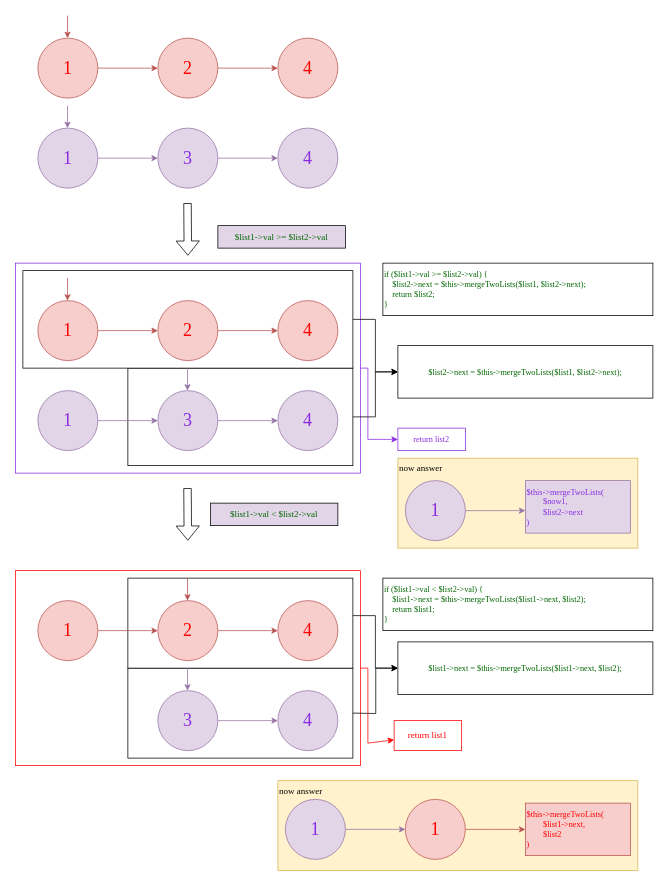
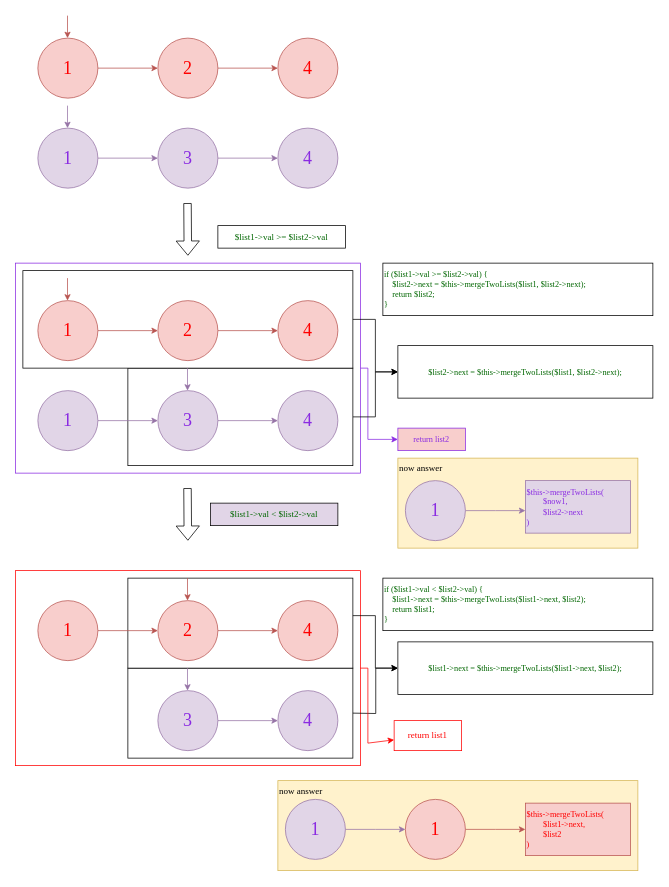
  <mxCell id="0" />
  <mxCell id="1" parent="0" />
  <mxCell id="2" value="" style="rounded=0;whiteSpace=wrap;html=1;fontFamily=Verdana;fontSize=11;fontColor=#006600;strokeColor=#FF0000;" vertex="1" parent="1"><mxGeometry x="20" y="760" width="460" height="260" as="geometry" /></mxCell>
  <mxCell id="3" value="now answer" style="rounded=0;whiteSpace=wrap;html=1;fontFamily=Verdana;fontSize=12;strokeColor=#d6b656;fillColor=#fff2cc;align=left;verticalAlign=top;" vertex="1" parent="1"><mxGeometry x="530" y="610" width="320" height="120" as="geometry" /></mxCell>
  <mxCell id="4" value="" style="rounded=0;whiteSpace=wrap;html=1;fontFamily=Verdana;fontSize=11;fontColor=#006600;" vertex="1" parent="1"><mxGeometry x="170" y="890" width="300" height="120" as="geometry" /></mxCell>
  <mxCell id="5" value="" style="rounded=0;whiteSpace=wrap;html=1;fontFamily=Verdana;fontSize=11;fontColor=#006600;" vertex="1" parent="1"><mxGeometry x="170" y="770" width="300" height="120" as="geometry" /></mxCell>
  <mxCell id="6" value="" style="edgeStyle=orthogonalEdgeStyle;rounded=0;orthogonalLoop=1;jettySize=auto;html=1;fontFamily=Verdana;fontSize=11;fontColor=#006600;strokeColor=#8A2BE2;exitX=1;exitY=0.5;exitDx=0;exitDy=0;entryX=0;entryY=0.5;entryDx=0;entryDy=0;" edge="1" parent="1" source="7" target="40"><mxGeometry relative="1" as="geometry"><Array as="points"><mxPoint x="490" y="490" /><mxPoint x="490" y="585" /></Array></mxGeometry></mxCell>
  <mxCell id="7" value="" style="rounded=0;whiteSpace=wrap;html=1;fontFamily=Verdana;fontSize=11;fontColor=#006600;strokeColor=#8A2BE2;" vertex="1" parent="1"><mxGeometry x="20" y="350" width="460" height="280" as="geometry" /></mxCell>
  <mxCell id="8" value="" style="edgeStyle=orthogonalEdgeStyle;rounded=0;orthogonalLoop=1;jettySize=auto;html=1;fontFamily=Verdana;fontSize=11;fontColor=#006600;" edge="1" parent="1" source="9" target="39"><mxGeometry relative="1" as="geometry" /></mxCell>
  <mxCell id="9" value="" style="rounded=0;whiteSpace=wrap;html=1;fontFamily=Verdana;fontSize=11;fontColor=#006600;" vertex="1" parent="1"><mxGeometry x="170" y="490" width="300" height="130" as="geometry" /></mxCell>
  <mxCell id="10" value="" style="rounded=0;whiteSpace=wrap;html=1;fontFamily=Verdana;fontSize=11;fontColor=#006600;" vertex="1" parent="1"><mxGeometry x="30" y="360" width="440" height="130" as="geometry" /></mxCell>
  <mxCell id="11" value="" style="edgeStyle=orthogonalEdgeStyle;rounded=0;orthogonalLoop=1;jettySize=auto;html=1;fillColor=#f8cecc;strokeColor=#b85450;fontColor=#FF0000;fontFamily=Verdana;fontSize=24;" edge="1" parent="1" source="12" target="14"><mxGeometry relative="1" as="geometry" /></mxCell>
  <mxCell id="12" value="1" style="ellipse;whiteSpace=wrap;html=1;aspect=fixed;fillColor=#f8cecc;strokeColor=#b85450;fontColor=#FF0000;fontFamily=Verdana;fontSize=24;" vertex="1" parent="1"><mxGeometry x="50" y="50" width="80" height="80" as="geometry" /></mxCell>
  <mxCell id="13" value="" style="edgeStyle=orthogonalEdgeStyle;rounded=0;orthogonalLoop=1;jettySize=auto;html=1;fillColor=#f8cecc;strokeColor=#b85450;fontColor=#FF0000;fontFamily=Verdana;fontSize=24;" edge="1" parent="1" source="14" target="15"><mxGeometry relative="1" as="geometry" /></mxCell>
  <mxCell id="14" value="2" style="ellipse;whiteSpace=wrap;html=1;aspect=fixed;fillColor=#f8cecc;strokeColor=#b85450;fontColor=#FF0000;fontFamily=Verdana;fontSize=24;" vertex="1" parent="1"><mxGeometry x="210" y="50" width="80" height="80" as="geometry" /></mxCell>
  <mxCell id="15" value="4" style="ellipse;whiteSpace=wrap;html=1;aspect=fixed;fillColor=#f8cecc;strokeColor=#b85450;fontColor=#FF0000;fontFamily=Verdana;fontSize=24;" vertex="1" parent="1"><mxGeometry x="370" y="50" width="80" height="80" as="geometry" /></mxCell>
  <mxCell id="16" value="" style="edgeStyle=orthogonalEdgeStyle;rounded=0;orthogonalLoop=1;jettySize=auto;html=1;fillColor=#e1d5e7;strokeColor=#9673a6;fontFamily=Verdana;fontSize=24;fontColor=#8A2BE2;" edge="1" parent="1" source="17" target="19"><mxGeometry relative="1" as="geometry" /></mxCell>
  <mxCell id="17" value="1" style="ellipse;whiteSpace=wrap;html=1;aspect=fixed;fillColor=#e1d5e7;strokeColor=#9673a6;fontFamily=Verdana;fontSize=24;fontColor=#8A2BE2;" vertex="1" parent="1"><mxGeometry x="50" y="170" width="80" height="80" as="geometry" /></mxCell>
  <mxCell id="18" value="" style="edgeStyle=orthogonalEdgeStyle;rounded=0;orthogonalLoop=1;jettySize=auto;html=1;fillColor=#e1d5e7;strokeColor=#9673a6;fontFamily=Verdana;fontSize=24;fontColor=#8A2BE2;" edge="1" parent="1" source="19" target="20"><mxGeometry relative="1" as="geometry" /></mxCell>
  <mxCell id="19" value="3" style="ellipse;whiteSpace=wrap;html=1;aspect=fixed;fillColor=#e1d5e7;strokeColor=#9673a6;fontFamily=Verdana;fontSize=24;fontColor=#8A2BE2;" vertex="1" parent="1"><mxGeometry x="210" y="170" width="80" height="80" as="geometry" /></mxCell>
  <mxCell id="20" value="4" style="ellipse;whiteSpace=wrap;html=1;aspect=fixed;fillColor=#e1d5e7;strokeColor=#9673a6;fontFamily=Verdana;fontSize=24;fontColor=#8A2BE2;" vertex="1" parent="1"><mxGeometry x="370" y="170" width="80" height="80" as="geometry" /></mxCell>
  <mxCell id="21" value="&lt;div style=&quot;font-size: 11px;&quot;&gt;if ($list1-&amp;gt;val &amp;gt;= $list2-&amp;gt;val) {&lt;/div&gt;&lt;div style=&quot;font-size: 11px;&quot;&gt;&amp;nbsp; &amp;nbsp; $list2-&amp;gt;next = $this-&amp;gt;mergeTwoLists($list1, $list2-&amp;gt;next&lt;span style=&quot;background-color: initial;&quot;&gt;);&lt;/span&gt;&lt;/div&gt;&lt;div style=&quot;font-size: 11px;&quot;&gt;&amp;nbsp; &amp;nbsp; return $list2;&lt;/div&gt;&lt;div style=&quot;font-size: 11px;&quot;&gt;}&lt;/div&gt;" style="rounded=0;whiteSpace=wrap;html=1;fontFamily=Verdana;fontSize=11;fontColor=#006600;align=left;" vertex="1" parent="1"><mxGeometry x="510" y="350" width="360" height="70" as="geometry" /></mxCell>
  <mxCell id="22" value="" style="shape=flexArrow;endArrow=classic;html=1;rounded=0;fontFamily=Verdana;fontSize=10;fontColor=#8A2BE2;" edge="1" parent="1"><mxGeometry width="50" height="50" relative="1" as="geometry"><mxPoint x="249.52" y="270" as="sourcePoint" /><mxPoint x="250" y="340" as="targetPoint" /></mxGeometry></mxCell>
- <mxCell id="23" value="&lt;font color=&quot;#006600&quot; style=&quot;font-size: 12px;&quot;&gt;$list1-&amp;gt;val &amp;gt;= $list2-&amp;gt;val&lt;/font&gt;" style="rounded=0;whiteSpace=wrap;html=1;fontFamily=Verdana;fontSize=12;fontColor=#8A2BE2;fillColor=#e1d5e7;" vertex="1" parent="1"><mxGeometry x="290" y="300" width="170" height="30" as="geometry" /></mxCell>
+ <mxCell id="23" value="&lt;font color=&quot;#006600&quot; style=&quot;font-size: 12px;&quot;&gt;$list1-&amp;gt;val &amp;gt;= $list2-&amp;gt;val&lt;/font&gt;" style="rounded=0;whiteSpace=wrap;html=1;fontFamily=Verdana;fontSize=12;fontColor=#8A2BE2;" vertex="1" parent="1"><mxGeometry x="290" y="300" width="170" height="30" as="geometry" /></mxCell>
  <mxCell id="24" value="" style="endArrow=classic;html=1;rounded=0;fontFamily=Verdana;fontSize=12;fontColor=#006600;fillColor=#f8cecc;strokeColor=#b85450;" edge="1" parent="1"><mxGeometry width="50" height="50" relative="1" as="geometry"><mxPoint x="89.52" y="20" as="sourcePoint" /><mxPoint x="89.52" y="50" as="targetPoint" /></mxGeometry></mxCell>
  <mxCell id="25" value="" style="endArrow=classic;html=1;rounded=0;fontFamily=Verdana;fontSize=12;fontColor=#006600;fillColor=#e1d5e7;strokeColor=#9673a6;" edge="1" parent="1"><mxGeometry width="50" height="50" relative="1" as="geometry"><mxPoint x="89.52" y="140" as="sourcePoint" /><mxPoint x="89.52" y="170" as="targetPoint" /></mxGeometry></mxCell>
  <mxCell id="26" value="" style="edgeStyle=orthogonalEdgeStyle;rounded=0;orthogonalLoop=1;jettySize=auto;html=1;fillColor=#f8cecc;strokeColor=#b85450;fontColor=#FF0000;fontFamily=Verdana;fontSize=24;" edge="1" parent="1" source="27" target="29"><mxGeometry relative="1" as="geometry" /></mxCell>
  <mxCell id="27" value="1" style="ellipse;whiteSpace=wrap;html=1;aspect=fixed;fillColor=#f8cecc;strokeColor=#b85450;fontColor=#FF0000;fontFamily=Verdana;fontSize=24;" vertex="1" parent="1"><mxGeometry x="50" y="400" width="80" height="80" as="geometry" /></mxCell>
  <mxCell id="28" value="" style="edgeStyle=orthogonalEdgeStyle;rounded=0;orthogonalLoop=1;jettySize=auto;html=1;fillColor=#f8cecc;strokeColor=#b85450;fontColor=#FF0000;fontFamily=Verdana;fontSize=24;" edge="1" parent="1" source="29" target="30"><mxGeometry relative="1" as="geometry" /></mxCell>
  <mxCell id="29" value="2" style="ellipse;whiteSpace=wrap;html=1;aspect=fixed;fillColor=#f8cecc;strokeColor=#b85450;fontColor=#FF0000;fontFamily=Verdana;fontSize=24;" vertex="1" parent="1"><mxGeometry x="210" y="400" width="80" height="80" as="geometry" /></mxCell>
  <mxCell id="30" value="4" style="ellipse;whiteSpace=wrap;html=1;aspect=fixed;fillColor=#f8cecc;strokeColor=#b85450;fontColor=#FF0000;fontFamily=Verdana;fontSize=24;" vertex="1" parent="1"><mxGeometry x="370" y="400" width="80" height="80" as="geometry" /></mxCell>
  <mxCell id="31" value="" style="edgeStyle=orthogonalEdgeStyle;rounded=0;orthogonalLoop=1;jettySize=auto;html=1;fillColor=#e1d5e7;strokeColor=#9673a6;fontFamily=Verdana;fontSize=24;fontColor=#8A2BE2;" edge="1" parent="1" source="32" target="34"><mxGeometry relative="1" as="geometry" /></mxCell>
  <mxCell id="32" value="1" style="ellipse;whiteSpace=wrap;html=1;aspect=fixed;fillColor=#e1d5e7;strokeColor=#9673a6;fontFamily=Verdana;fontSize=24;fontColor=#8A2BE2;" vertex="1" parent="1"><mxGeometry x="50" y="520" width="80" height="80" as="geometry" /></mxCell>
  <mxCell id="33" value="" style="edgeStyle=orthogonalEdgeStyle;rounded=0;orthogonalLoop=1;jettySize=auto;html=1;fillColor=#e1d5e7;strokeColor=#9673a6;fontFamily=Verdana;fontSize=24;fontColor=#8A2BE2;" edge="1" parent="1" source="34" target="35"><mxGeometry relative="1" as="geometry" /></mxCell>
  <mxCell id="34" value="3" style="ellipse;whiteSpace=wrap;html=1;aspect=fixed;fillColor=#e1d5e7;strokeColor=#9673a6;fontFamily=Verdana;fontSize=24;fontColor=#8A2BE2;" vertex="1" parent="1"><mxGeometry x="210" y="520" width="80" height="80" as="geometry" /></mxCell>
  <mxCell id="35" value="4" style="ellipse;whiteSpace=wrap;html=1;aspect=fixed;fillColor=#e1d5e7;strokeColor=#9673a6;fontFamily=Verdana;fontSize=24;fontColor=#8A2BE2;" vertex="1" parent="1"><mxGeometry x="370" y="520" width="80" height="80" as="geometry" /></mxCell>
  <mxCell id="36" value="" style="endArrow=classic;html=1;rounded=0;fontFamily=Verdana;fontSize=12;fontColor=#006600;fillColor=#f8cecc;strokeColor=#b85450;" edge="1" parent="1"><mxGeometry width="50" height="50" relative="1" as="geometry"><mxPoint x="89.52" y="370" as="sourcePoint" /><mxPoint x="89.52" y="400" as="targetPoint" /></mxGeometry></mxCell>
  <mxCell id="37" value="" style="endArrow=classic;html=1;rounded=0;fontFamily=Verdana;fontSize=12;fontColor=#006600;fillColor=#e1d5e7;strokeColor=#9673a6;" edge="1" parent="1"><mxGeometry width="50" height="50" relative="1" as="geometry"><mxPoint x="249.52" y="490" as="sourcePoint" /><mxPoint x="249.52" y="520" as="targetPoint" /></mxGeometry></mxCell>
  <mxCell id="38" value="" style="endArrow=classic;html=1;rounded=0;fontFamily=Verdana;fontSize=11;fontColor=#006600;exitX=1;exitY=0.5;exitDx=0;exitDy=0;entryX=0;entryY=0.5;entryDx=0;entryDy=0;" edge="1" parent="1" source="10" target="39"><mxGeometry width="50" height="50" relative="1" as="geometry"><mxPoint x="320" y="490" as="sourcePoint" /><mxPoint x="530" y="480" as="targetPoint" /><Array as="points"><mxPoint x="500" y="425" /><mxPoint x="500" y="495" /></Array></mxGeometry></mxCell>
  <mxCell id="39" value="$list2-&amp;gt;next = $this-&amp;gt;mergeTwoLists($list1, $list2-&amp;gt;next);" style="rounded=0;whiteSpace=wrap;html=1;fontFamily=Verdana;fontSize=11;fontColor=#006600;" vertex="1" parent="1"><mxGeometry x="530" y="460" width="340" height="70" as="geometry" /></mxCell>
- <mxCell id="40" value="return list2" style="rounded=0;whiteSpace=wrap;html=1;fontFamily=Verdana;fontSize=11;fontColor=#8A2BE2;strokeColor=#8A2BE2;" vertex="1" parent="1"><mxGeometry x="530" y="570" width="90" height="30" as="geometry" /></mxCell>
+ <mxCell id="40" value="return list2" style="rounded=0;whiteSpace=wrap;html=1;fontFamily=Verdana;fontSize=11;fontColor=#8A2BE2;strokeColor=#8A2BE2;fillColor=#f8cecc;" vertex="1" parent="1"><mxGeometry x="530" y="570" width="90" height="30" as="geometry" /></mxCell>
  <mxCell id="41" value="" style="edgeStyle=orthogonalEdgeStyle;rounded=0;orthogonalLoop=1;jettySize=auto;html=1;fillColor=#f8cecc;strokeColor=#b85450;fontColor=#FF0000;fontFamily=Verdana;fontSize=24;" edge="1" parent="1" source="42" target="44"><mxGeometry relative="1" as="geometry" /></mxCell>
  <mxCell id="42" value="1" style="ellipse;whiteSpace=wrap;html=1;aspect=fixed;fillColor=#f8cecc;strokeColor=#b85450;fontColor=#FF0000;fontFamily=Verdana;fontSize=24;" vertex="1" parent="1"><mxGeometry x="50" y="800" width="80" height="80" as="geometry" /></mxCell>
  <mxCell id="43" value="" style="edgeStyle=orthogonalEdgeStyle;rounded=0;orthogonalLoop=1;jettySize=auto;html=1;fillColor=#f8cecc;strokeColor=#b85450;fontColor=#FF0000;fontFamily=Verdana;fontSize=24;" edge="1" parent="1" source="44" target="45"><mxGeometry relative="1" as="geometry" /></mxCell>
  <mxCell id="44" value="2" style="ellipse;whiteSpace=wrap;html=1;aspect=fixed;fillColor=#f8cecc;strokeColor=#b85450;fontColor=#FF0000;fontFamily=Verdana;fontSize=24;" vertex="1" parent="1"><mxGeometry x="210" y="800" width="80" height="80" as="geometry" /></mxCell>
  <mxCell id="45" value="4" style="ellipse;whiteSpace=wrap;html=1;aspect=fixed;fillColor=#f8cecc;strokeColor=#b85450;fontColor=#FF0000;fontFamily=Verdana;fontSize=24;" vertex="1" parent="1"><mxGeometry x="370" y="800" width="80" height="80" as="geometry" /></mxCell>
  <mxCell id="46" value="" style="edgeStyle=orthogonalEdgeStyle;rounded=0;orthogonalLoop=1;jettySize=auto;html=1;fillColor=#e1d5e7;strokeColor=#9673a6;fontFamily=Verdana;fontSize=24;fontColor=#8A2BE2;" edge="1" parent="1" source="47" target="48"><mxGeometry relative="1" as="geometry" /></mxCell>
  <mxCell id="47" value="3" style="ellipse;whiteSpace=wrap;html=1;aspect=fixed;fillColor=#e1d5e7;strokeColor=#9673a6;fontFamily=Verdana;fontSize=24;fontColor=#8A2BE2;" vertex="1" parent="1"><mxGeometry x="210" y="920" width="80" height="80" as="geometry" /></mxCell>
  <mxCell id="48" value="4" style="ellipse;whiteSpace=wrap;html=1;aspect=fixed;fillColor=#e1d5e7;strokeColor=#9673a6;fontFamily=Verdana;fontSize=24;fontColor=#8A2BE2;" vertex="1" parent="1"><mxGeometry x="370" y="920" width="80" height="80" as="geometry" /></mxCell>
  <mxCell id="49" value="" style="endArrow=classic;html=1;rounded=0;fontFamily=Verdana;fontSize=12;fontColor=#006600;fillColor=#f8cecc;strokeColor=#b85450;" edge="1" parent="1"><mxGeometry width="50" height="50" relative="1" as="geometry"><mxPoint x="249.52" y="770" as="sourcePoint" /><mxPoint x="249.52" y="800" as="targetPoint" /></mxGeometry></mxCell>
  <mxCell id="50" value="" style="endArrow=classic;html=1;rounded=0;fontFamily=Verdana;fontSize=12;fontColor=#006600;fillColor=#e1d5e7;strokeColor=#9673a6;" edge="1" parent="1"><mxGeometry width="50" height="50" relative="1" as="geometry"><mxPoint x="249.52" y="890" as="sourcePoint" /><mxPoint x="249.52" y="920" as="targetPoint" /></mxGeometry></mxCell>
  <mxCell id="51" value="" style="edgeStyle=orthogonalEdgeStyle;rounded=0;orthogonalLoop=1;jettySize=auto;html=1;fillColor=#e1d5e7;strokeColor=#9673a6;fontFamily=Verdana;fontSize=24;fontColor=#8A2BE2;" edge="1" parent="1" source="52"><mxGeometry relative="1" as="geometry"><mxPoint x="700" y="680" as="targetPoint" /></mxGeometry></mxCell>
  <mxCell id="52" value="1" style="ellipse;whiteSpace=wrap;html=1;aspect=fixed;fillColor=#e1d5e7;strokeColor=#9673a6;fontFamily=Verdana;fontSize=24;fontColor=#8A2BE2;" vertex="1" parent="1"><mxGeometry x="540" y="640" width="80" height="80" as="geometry" /></mxCell>
  <mxCell id="53" value="$this-&amp;gt;mergeTwoLists(&lt;br&gt;&lt;span style=&quot;white-space: pre;&quot;&gt;&#09;&lt;/span&gt;$now1,&lt;br&gt;&lt;span style=&quot;white-space: pre;&quot;&gt;&#09;&lt;/span&gt;$list2-&amp;gt;next&lt;br&gt;)" style="rounded=0;whiteSpace=wrap;html=1;fontFamily=Verdana;fontSize=11;strokeColor=#9673a6;align=left;fillColor=#e1d5e7;fontColor=#8A2BE2;" vertex="1" parent="1"><mxGeometry x="700" y="640" width="140" height="70" as="geometry" /></mxCell>
  <mxCell id="54" value="" style="shape=flexArrow;endArrow=classic;html=1;rounded=0;fontFamily=Verdana;fontSize=10;fontColor=#8A2BE2;" edge="1" parent="1"><mxGeometry width="50" height="50" relative="1" as="geometry"><mxPoint x="249.52" y="650" as="sourcePoint" /><mxPoint x="250" y="720" as="targetPoint" /></mxGeometry></mxCell>
  <mxCell id="55" value="&lt;font color=&quot;#006600&quot; style=&quot;font-size: 12px;&quot;&gt;$list1-&amp;gt;val &amp;lt; $list2-&amp;gt;val&lt;/font&gt;" style="rounded=0;whiteSpace=wrap;html=1;fontFamily=Verdana;fontSize=12;fontColor=#8A2BE2;fillColor=#e1d5e7;" vertex="1" parent="1"><mxGeometry x="280" y="670" width="170" height="30" as="geometry" /></mxCell>
  <mxCell id="56" value="&lt;div style=&quot;font-size: 11px;&quot;&gt;if ($list1-&amp;gt;val &amp;lt; $list2-&amp;gt;val) {&lt;/div&gt;&lt;div style=&quot;font-size: 11px;&quot;&gt;&amp;nbsp; &amp;nbsp; $list1-&amp;gt;next = $this-&amp;gt;mergeTwoLists($list1-&amp;gt;next, $list2&lt;span style=&quot;background-color: initial;&quot;&gt;);&lt;/span&gt;&lt;/div&gt;&lt;div style=&quot;font-size: 11px;&quot;&gt;&amp;nbsp; &amp;nbsp; return $list1;&lt;/div&gt;&lt;div style=&quot;font-size: 11px;&quot;&gt;}&lt;/div&gt;" style="rounded=0;whiteSpace=wrap;html=1;fontFamily=Verdana;fontSize=11;fontColor=#006600;align=left;" vertex="1" parent="1"><mxGeometry x="510" y="770" width="360" height="70" as="geometry" /></mxCell>
  <mxCell id="57" value="" style="edgeStyle=orthogonalEdgeStyle;rounded=0;orthogonalLoop=1;jettySize=auto;html=1;fontFamily=Verdana;fontSize=11;fontColor=#006600;entryX=0;entryY=0.5;entryDx=0;entryDy=0;" edge="1" parent="1" target="59"><mxGeometry relative="1" as="geometry"><mxPoint x="470" y="950" as="sourcePoint" /></mxGeometry></mxCell>
  <mxCell id="58" value="" style="endArrow=classic;html=1;rounded=0;fontFamily=Verdana;fontSize=11;fontColor=#006600;exitX=1;exitY=0.5;exitDx=0;exitDy=0;entryX=0;entryY=0.5;entryDx=0;entryDy=0;" edge="1" parent="1" target="59"><mxGeometry width="50" height="50" relative="1" as="geometry"><mxPoint x="470" y="820" as="sourcePoint" /><mxPoint x="530" y="875" as="targetPoint" /><Array as="points"><mxPoint x="500" y="820" /><mxPoint x="500" y="890" /></Array></mxGeometry></mxCell>
  <mxCell id="59" value="&lt;span style=&quot;text-align: left;&quot;&gt;$list1-&amp;gt;next = $this-&amp;gt;mergeTwoLists($list1-&amp;gt;next, $list2&lt;/span&gt;&lt;span style=&quot;text-align: left; background-color: initial;&quot;&gt;);&lt;/span&gt;" style="rounded=0;whiteSpace=wrap;html=1;fontFamily=Verdana;fontSize=11;fontColor=#006600;" vertex="1" parent="1"><mxGeometry x="530" y="855" width="340" height="70" as="geometry" /></mxCell>
  <mxCell id="60" value="" style="endArrow=classic;html=1;rounded=0;fontFamily=Verdana;fontSize=12;fontColor=#FF0000;strokeColor=#FF0000;exitX=1;exitY=0.5;exitDx=0;exitDy=0;" edge="1" parent="1" source="2" target="61"><mxGeometry width="50" height="50" relative="1" as="geometry"><mxPoint x="390" y="940" as="sourcePoint" /><mxPoint x="530" y="990" as="targetPoint" /><Array as="points"><mxPoint x="490" y="890" /><mxPoint x="490" y="990" /></Array></mxGeometry></mxCell>
  <mxCell id="61" value="return list1" style="rounded=0;whiteSpace=wrap;html=1;fontFamily=Verdana;fontSize=12;fontColor=#FF0000;strokeColor=#FF0000;fillColor=default;" vertex="1" parent="1"><mxGeometry x="525" y="960" width="90" height="40" as="geometry" /></mxCell>
  <mxCell id="62" value="now answer" style="rounded=0;whiteSpace=wrap;html=1;fontFamily=Verdana;fontSize=12;strokeColor=#d6b656;fillColor=#fff2cc;align=left;verticalAlign=top;" vertex="1" parent="1"><mxGeometry x="370" y="1040" width="480" height="120" as="geometry" /></mxCell>
  <mxCell id="63" value="" style="edgeStyle=orthogonalEdgeStyle;rounded=0;orthogonalLoop=1;jettySize=auto;html=1;fillColor=#e1d5e7;strokeColor=#9673a6;fontFamily=Verdana;fontSize=24;fontColor=#8A2BE2;" edge="1" parent="1" source="64"><mxGeometry relative="1" as="geometry"><mxPoint x="540" y="1105" as="targetPoint" /></mxGeometry></mxCell>
  <mxCell id="64" value="1" style="ellipse;whiteSpace=wrap;html=1;aspect=fixed;fillColor=#e1d5e7;strokeColor=#9673a6;fontFamily=Verdana;fontSize=24;fontColor=#8A2BE2;" vertex="1" parent="1"><mxGeometry x="380" y="1065" width="80" height="80" as="geometry" /></mxCell>
  <mxCell id="65" value="$this-&amp;gt;mergeTwoLists(&lt;br&gt;&lt;span style=&quot;white-space: pre;&quot;&gt;&#09;&lt;/span&gt;$list1-&amp;gt;next,&lt;br&gt;&lt;span style=&quot;white-space: pre;&quot;&gt;&#09;&lt;/span&gt;$list2&lt;br&gt;)" style="rounded=0;whiteSpace=wrap;html=1;fontFamily=Verdana;fontSize=11;strokeColor=#b85450;align=left;fillColor=#f8cecc;fontColor=#FF0000;" vertex="1" parent="1"><mxGeometry x="700" y="1070" width="140" height="70" as="geometry" /></mxCell>
  <mxCell id="66" value="" style="edgeStyle=orthogonalEdgeStyle;rounded=0;orthogonalLoop=1;jettySize=auto;html=1;fillColor=#f8cecc;strokeColor=#b85450;fontColor=#FF0000;fontFamily=Verdana;fontSize=24;" edge="1" parent="1" source="67"><mxGeometry relative="1" as="geometry"><mxPoint x="700" y="1105" as="targetPoint" /></mxGeometry></mxCell>
  <mxCell id="67" value="1" style="ellipse;whiteSpace=wrap;html=1;aspect=fixed;fillColor=#f8cecc;strokeColor=#b85450;fontColor=#FF0000;fontFamily=Verdana;fontSize=24;" vertex="1" parent="1"><mxGeometry x="540" y="1065" width="80" height="80" as="geometry" /></mxCell>
